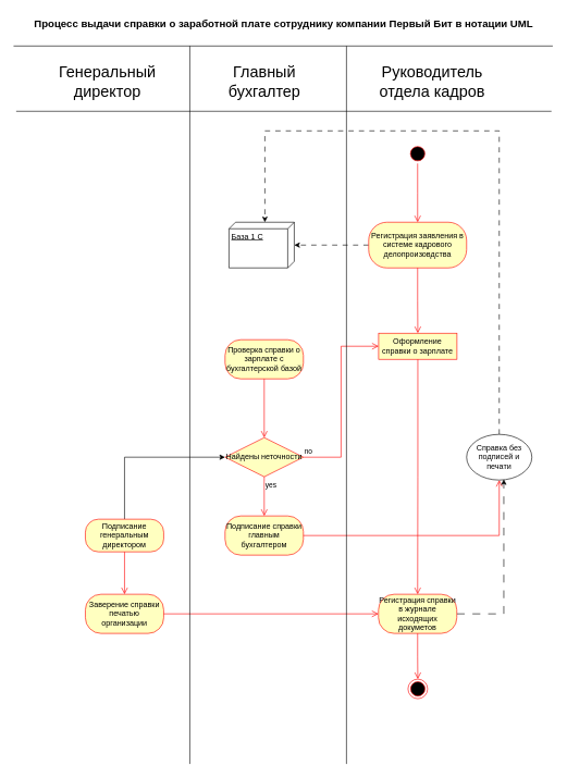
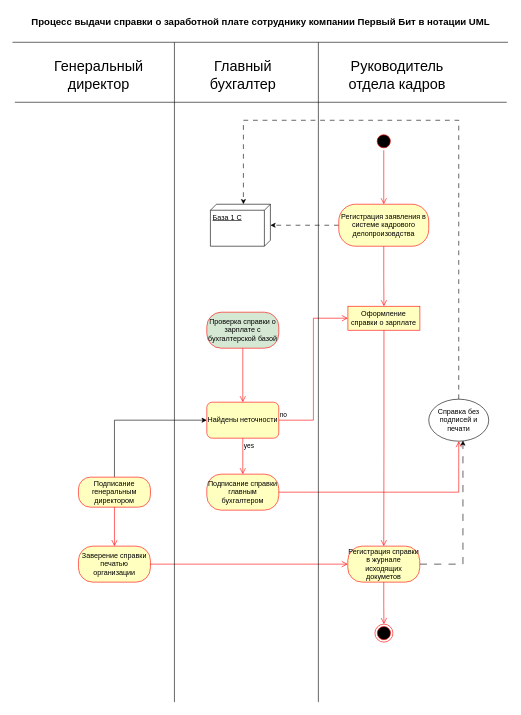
  <mxCell id="0" />
  <mxCell id="1" parent="0" />
  <mxCell id="2" value="&lt;font style=&quot;font-size: 24px;&quot;&gt;Генеральный директор&lt;/font&gt;" style="text;html=1;strokeColor=none;fillColor=none;align=center;verticalAlign=middle;whiteSpace=wrap;rounded=0;rotation=0;" vertex="1" parent="1"><mxGeometry x="62" y="110" width="204" height="30" as="geometry" /></mxCell>
  <mxCell id="3" value="&lt;font style=&quot;font-size: 24px;&quot;&gt;Главный бухгалтер&lt;/font&gt;" style="text;html=1;strokeColor=none;fillColor=none;align=center;verticalAlign=middle;whiteSpace=wrap;rounded=0;rotation=0;" vertex="1" parent="1"><mxGeometry x="331.5" y="110" width="145" height="30" as="geometry" /></mxCell>
  <mxCell id="4" value="&lt;font style=&quot;font-size: 24px;&quot;&gt;Руководитель отдела кадров&lt;/font&gt;" style="text;html=1;strokeColor=none;fillColor=none;align=center;verticalAlign=middle;whiteSpace=wrap;rounded=0;rotation=0;" vertex="1" parent="1"><mxGeometry x="570" y="110" width="182.5" height="30" as="geometry" /></mxCell>
  <mxCell id="5" value="Процесс выдачи справки о заработной плате сотруднику компании Первый Бит в нотации UML" style="text;html=1;strokeColor=none;fillColor=none;align=center;verticalAlign=middle;whiteSpace=wrap;rounded=0;fontSize=16;fontStyle=1" vertex="1" parent="1"><mxGeometry x="40" y="20" width="788" height="30" as="geometry" /></mxCell>
  <mxCell id="6" value="" style="endArrow=none;html=1;rounded=0;" edge="1" parent="1"><mxGeometry width="50" height="50" relative="1" as="geometry"><mxPoint y="70" as="sourcePoint" x="20" /><mxPoint x="846" y="70" as="targetPoint" /></mxGeometry></mxCell>
  <mxCell id="7" value="" style="ellipse;html=1;shape=startState;fillColor=#000000;strokeColor=#ff0000;" vertex="1" parent="1"><mxGeometry x="624" y="220" width="30" height="30" as="geometry" /></mxCell>
  <mxCell id="8" value="" style="edgeStyle=orthogonalEdgeStyle;html=1;verticalAlign=bottom;endArrow=open;endSize=8;strokeColor=#ff0000;rounded=0;" edge="1" source="7" parent="1"><mxGeometry relative="1" as="geometry"><mxPoint x="639" y="340" as="targetPoint" /></mxGeometry></mxCell>
  <mxCell id="9" style="edgeStyle=orthogonalEdgeStyle;rounded=0;orthogonalLoop=1;jettySize=auto;html=1;exitX=0;exitY=0.5;exitDx=0;exitDy=0;dashed=1;dashPattern=8 8;" edge="1" parent="1" source="10" target="12"><mxGeometry relative="1" as="geometry" /></mxCell>
  <mxCell id="10" value="Регистрация заявления в системе кадрового делопроизовдства" style="rounded=1;whiteSpace=wrap;html=1;arcSize=40;fontColor=#000000;fillColor=#ffffc0;strokeColor=#ff0000;" vertex="1" parent="1"><mxGeometry x="564" y="340" width="150" height="70" as="geometry" /></mxCell>
  <mxCell id="11" value="" style="edgeStyle=orthogonalEdgeStyle;html=1;verticalAlign=bottom;endArrow=open;endSize=8;strokeColor=#ff0000;rounded=0;entryX=0.5;entryY=0;entryDx=0;entryDy=0;" edge="1" source="10" parent="1" target="13"><mxGeometry relative="1" as="geometry"><mxPoint x="639" y="470" as="targetPoint" /></mxGeometry></mxCell>
  <mxCell id="12" value="База 1 С" style="verticalAlign=top;align=left;spacingTop=8;spacingLeft=2;spacingRight=12;shape=cube;size=10;direction=south;fontStyle=4;html=1;whiteSpace=wrap;" vertex="1" parent="1"><mxGeometry x="350" y="340" width="100" height="70" as="geometry" /></mxCell>
  <mxCell id="13" value="Оформление справки о зарплате" style="whiteSpace=wrap;html=1;arcSize=40;fontColor=#000000;fillColor=#ffffc0;strokeColor=#ff0000;rounded=0;" vertex="1" parent="1"><mxGeometry x="579.25" y="510" width="120" height="40" as="geometry" /></mxCell>
  <mxCell id="14" value="" style="edgeStyle=orthogonalEdgeStyle;html=1;verticalAlign=bottom;endArrow=open;endSize=8;strokeColor=#ff0000;rounded=0;entryX=0.5;entryY=0;entryDx=0;entryDy=0;" edge="1" source="13" parent="1" target="30"><mxGeometry relative="1" as="geometry"><mxPoint x="639" y="570" as="targetPoint" /></mxGeometry></mxCell>
  <mxCell id="15" style="edgeStyle=orthogonalEdgeStyle;rounded=0;orthogonalLoop=1;jettySize=auto;html=1;exitX=0.5;exitY=0;exitDx=0;exitDy=0;entryX=0;entryY=0;entryDx=0;entryDy=45;entryPerimeter=0;dashed=1;dashPattern=8 8;" edge="1" parent="1" source="16" target="12"><mxGeometry relative="1" as="geometry"><Array as="points"><mxPoint x="764" y="200" /><mxPoint x="405" y="200" /></Array></mxGeometry></mxCell>
  <mxCell id="16" value="Справка без подписей и печати" style="ellipse;html=1;whiteSpace=wrap;" vertex="1" parent="1"><mxGeometry x="714" y="665" width="100" height="70" as="geometry" /></mxCell>
- <mxCell id="17" value="Проверка справки о зарплате с бухгалтерской базой" style="rounded=1;whiteSpace=wrap;html=1;arcSize=40;fontColor=#000000;fillColor=#ffffc0;strokeColor=#ff0000;" vertex="1" parent="1"><mxGeometry x="344" y="520" width="120" height="60" as="geometry" /></mxCell>
+ <mxCell id="17" value="Проверка справки о зарплате с бухгалтерской базой" style="rounded=1;whiteSpace=wrap;html=1;arcSize=40;fontColor=#000000;fillColor=#d5e8d4;strokeColor=#ff0000;" vertex="1" parent="1"><mxGeometry x="344" y="520" width="120" height="60" as="geometry" /></mxCell>
  <mxCell id="18" value="" style="edgeStyle=orthogonalEdgeStyle;html=1;verticalAlign=bottom;endArrow=open;endSize=8;strokeColor=#ff0000;rounded=0;entryX=0.5;entryY=0;entryDx=0;entryDy=0;" edge="1" source="17" parent="1" target="19"><mxGeometry relative="1" as="geometry"><mxPoint x="404" y="640" as="targetPoint" /></mxGeometry></mxCell>
- <mxCell id="19" value="Найдены неточности" style="rhombus;whiteSpace=wrap;html=1;fontColor=#000000;fillColor=#ffffc0;strokeColor=#ff0000;" vertex="1" parent="1"><mxGeometry x="344" y="670" width="120" height="60" as="geometry" /></mxCell>
+ <mxCell id="19" value="Найдены неточности" style="whiteSpace=wrap;html=1;fontColor=#000000;fillColor=#ffffc0;strokeColor=#ff0000;rounded=1;" vertex="1" parent="1"><mxGeometry x="344" y="670" width="120" height="60" as="geometry" /></mxCell>
  <mxCell id="20" value="no" style="edgeStyle=orthogonalEdgeStyle;html=1;align=left;verticalAlign=bottom;endArrow=open;endSize=8;strokeColor=#ff0000;rounded=0;entryX=0;entryY=0.5;entryDx=0;entryDy=0;" edge="1" source="19" parent="1" target="13"><mxGeometry x="-1" relative="1" as="geometry"><mxPoint x="554" y="700" as="targetPoint" /></mxGeometry></mxCell>
  <mxCell id="21" value="yes" style="edgeStyle=orthogonalEdgeStyle;html=1;align=left;verticalAlign=top;endArrow=open;endSize=8;strokeColor=#ff0000;rounded=0;entryX=0.5;entryY=0;entryDx=0;entryDy=0;" edge="1" source="19" parent="1" target="22"><mxGeometry x="-1" relative="1" as="geometry"><mxPoint x="404" y="740" as="targetPoint" /></mxGeometry></mxCell>
  <mxCell id="22" value="Подписание справки&lt;br style=&quot;border-color: var(--border-color);&quot;&gt;главным бухгалтером" style="rounded=1;whiteSpace=wrap;html=1;arcSize=40;fontColor=#000000;fillColor=#ffffc0;strokeColor=#ff0000;" vertex="1" parent="1"><mxGeometry x="344" y="790" width="120" height="60" as="geometry" /></mxCell>
  <mxCell id="23" value="" style="edgeStyle=orthogonalEdgeStyle;html=1;verticalAlign=bottom;endArrow=open;endSize=8;strokeColor=#ff0000;rounded=0;" edge="1" source="22" parent="1" target="16"><mxGeometry relative="1" as="geometry"><mxPoint x="404" y="910" as="targetPoint" /></mxGeometry></mxCell>
  <mxCell id="24" style="edgeStyle=orthogonalEdgeStyle;rounded=0;orthogonalLoop=1;jettySize=auto;html=1;exitX=0.5;exitY=0;exitDx=0;exitDy=0;entryX=0;entryY=0.5;entryDx=0;entryDy=0;" edge="1" parent="1" source="25" target="19"><mxGeometry relative="1" as="geometry" /></mxCell>
  <mxCell id="25" value="Подписание генеральным директором" style="rounded=1;whiteSpace=wrap;html=1;arcSize=40;fontColor=#000000;fillColor=#ffffc0;strokeColor=#ff0000;" vertex="1" parent="1"><mxGeometry x="130" y="795" width="120" height="50" as="geometry" /></mxCell>
  <mxCell id="26" value="" style="edgeStyle=orthogonalEdgeStyle;html=1;verticalAlign=bottom;endArrow=open;endSize=8;strokeColor=#ff0000;rounded=0;entryX=0.5;entryY=0;entryDx=0;entryDy=0;" edge="1" source="25" parent="1" target="27"><mxGeometry relative="1" as="geometry"><mxPoint x="190" y="890" as="targetPoint" /></mxGeometry></mxCell>
  <mxCell id="27" value="Заверение справки печатью организации" style="rounded=1;whiteSpace=wrap;html=1;arcSize=40;fontColor=#000000;fillColor=#ffffc0;strokeColor=#ff0000;" vertex="1" parent="1"><mxGeometry x="130" y="910" width="120" height="60" as="geometry" /></mxCell>
  <mxCell id="28" value="" style="edgeStyle=orthogonalEdgeStyle;html=1;verticalAlign=bottom;endArrow=open;endSize=8;strokeColor=#ff0000;rounded=0;entryX=0;entryY=0.5;entryDx=0;entryDy=0;" edge="1" source="27" parent="1" target="30"><mxGeometry relative="1" as="geometry"><mxPoint x="190" y="1030" as="targetPoint" /></mxGeometry></mxCell>
  <mxCell id="29" style="edgeStyle=orthogonalEdgeStyle;rounded=0;orthogonalLoop=1;jettySize=auto;html=1;exitX=1;exitY=0.5;exitDx=0;exitDy=0;entryX=0.57;entryY=0.983;entryDx=0;entryDy=0;entryPerimeter=0;dashed=1;dashPattern=12 12;" edge="1" parent="1" source="30" target="16"><mxGeometry relative="1" as="geometry" /></mxCell>
  <mxCell id="30" value="Регистрация справки в журнале исходящих докуметов" style="rounded=1;whiteSpace=wrap;html=1;arcSize=40;fontColor=#000000;fillColor=#ffffc0;strokeColor=#ff0000;" vertex="1" parent="1"><mxGeometry x="579" y="910" width="120" height="60" as="geometry" /></mxCell>
  <mxCell id="31" value="" style="edgeStyle=orthogonalEdgeStyle;html=1;verticalAlign=bottom;endArrow=open;endSize=8;strokeColor=#ff0000;rounded=0;entryX=0.5;entryY=0;entryDx=0;entryDy=0;" edge="1" source="30" parent="1" target="32"><mxGeometry relative="1" as="geometry"><mxPoint x="639" y="1020" as="targetPoint" /></mxGeometry></mxCell>
  <mxCell id="32" value="" style="ellipse;html=1;shape=endState;fillColor=#000000;strokeColor=#ff0000;" vertex="1" parent="1"><mxGeometry x="624.25" y="1040" width="30" height="30" as="geometry" /></mxCell>
  <mxCell id="33" value="" style="endArrow=none;html=1;rounded=0;" edge="1" parent="1"><mxGeometry width="50" height="50" relative="1" as="geometry"><mxPoint x="24" y="170" as="sourcePoint" /><mxPoint x="844" y="170" as="targetPoint" /></mxGeometry></mxCell>
  <mxCell id="34" value="" style="endArrow=none;html=1;rounded=0;" edge="1" parent="1"><mxGeometry width="50" height="50" relative="1" as="geometry"><mxPoint x="290" y="1170" as="sourcePoint" /><mxPoint x="290" y="70" as="targetPoint" /></mxGeometry></mxCell>
  <mxCell id="35" value="" style="endArrow=none;html=1;rounded=0;" edge="1" parent="1"><mxGeometry width="50" height="50" relative="1" as="geometry"><mxPoint x="530" y="1170" as="sourcePoint" /><mxPoint x="530" y="70" as="targetPoint" /></mxGeometry></mxCell>
